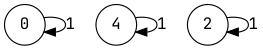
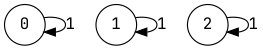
  digraph {
    fontname="JetBrains Mono"
    node [shape=circle fontname="JetBrains Mono"]
    edge [fontname="JetBrains Mono"]
    0
-   1 [label=4]
+   1
    2
    0 -> 0 [label=1]
    1 -> 1 [label=1]
    2 -> 2 [label=1]
  }
